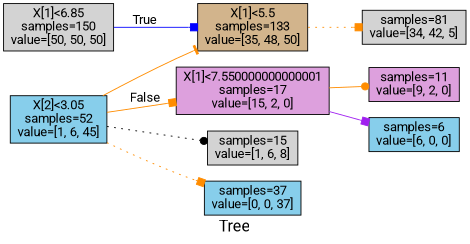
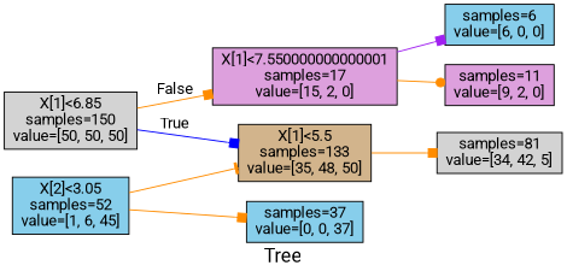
  digraph {
    bgcolor="#ffffff"
    fontcolor="#000000"
    fontname=Roboto
    fontsize=18
    label=Tree
    rankdir=LR
    style=filled
    node [fillcolor=lightgrey fontname=Roboto shape=box style=filled]
    edge [arrowhead=box color=darkorange fontname=Roboto style=solid]
    n1 [label="X[1]<6.85\nsamples=150\nvalue=[50, 50, 50]"]
    n2 [fillcolor=tan label="X[1]<5.5\nsamples=133\nvalue=[35, 48, 50]"]
    n3 [fillcolor=plum label="X[1]<7.550000000000001\nsamples=17\nvalue=[15, 2, 0]"]
    n4 [label="samples=81\nvalue=[34, 42, 5]"]
    n5 [fillcolor=plum label="samples=11\nvalue=[9, 2, 0]"]
    n6 [fillcolor=skyblue label="samples=6\nvalue=[6, 0, 0]"]
    n7 [fillcolor=skyblue label="X[2]<3.05\nsamples=52\nvalue=[1, 6, 45]"]
-   n8 [label="samples=15\nvalue=[1, 6, 8]"]
    n9 [fillcolor=skyblue label="samples=37\nvalue=[0, 0, 37]"]
    n1 -> n2 [color=blue label=True]
-   n7 -> n3 [label=False]
-   n2 -> n4 [style=dotted]
+   n1 -> n3 [label=False]
+   n2 -> n4
    n3 -> n5 [arrowhead=dot]
    n3 -> n6 [color=purple]
    n7 -> n2 [arrowhead=tee]
-   n7 -> n8 [arrowhead=dot color=black style=dotted]
-   n7 -> n9 [style=dotted]
+   n7 -> n9
  }
